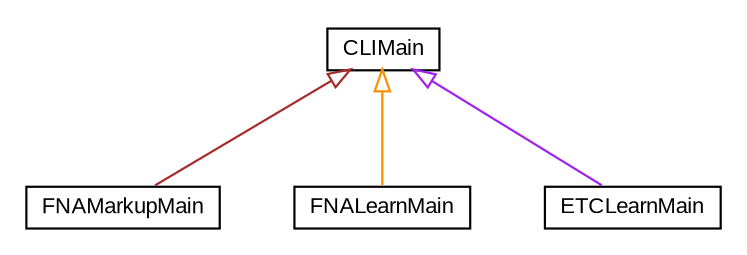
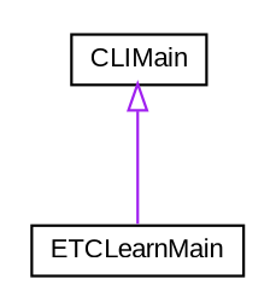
  digraph {
    nodesep=0.25
    ranksep=0.5
    node [fontcolor=black fontname=arial fontsize=10.0 shape=plaintext]
    edge [arrowtail=empty dir=back fontname=arial fontsize=10 headport=p labelfontname=arial labelfontsize=10 tailport=p]
-   n1 [label=<<table title="edu.arizona.biosemantics.semanticmarkup.FNAMarkupMain" border="0" cellborder="1" cellspacing="0" cellpadding="2" port="p" href="./FNAMarkupMain.html"> 		<tr><td><table border="0" cellspacing="0" cellpadding="1"> <tr><td align="center" balign="center"> FNAMarkupMain </td></tr> 		</table></td></tr> 		</table>>]
-   n2 [label=<<table title="edu.arizona.biosemantics.semanticmarkup.FNALearnMain" border="0" cellborder="1" cellspacing="0" cellpadding="2" port="p" href="./FNALearnMain.html"> 		<tr><td><table border="0" cellspacing="0" cellpadding="1"> <tr><td align="center" balign="center"> FNALearnMain </td></tr> 		</table></td></tr> 		</table>>]
    n3 [label=<<table title="edu.arizona.biosemantics.semanticmarkup.ETCLearnMain" border="0" cellborder="1" cellspacing="0" cellpadding="2" port="p" href="./ETCLearnMain.html"> 		<tr><td><table border="0" cellspacing="0" cellpadding="1"> <tr><td align="center" balign="center"> ETCLearnMain </td></tr> 		</table></td></tr> 		</table>>]
    n4 [label=<<table title="edu.arizona.biosemantics.semanticmarkup.CLIMain" border="0" cellborder="1" cellspacing="0" cellpadding="2" port="p" href="./CLIMain.html"> 		<tr><td><table border="0" cellspacing="0" cellpadding="1"> <tr><td align="center" balign="center"> CLIMain </td></tr> 		</table></td></tr> 		</table>>]
-   n4 -> n1 [color=brown]
-   n4 -> n2 [color=darkorange]
    n4 -> n3 [color=purple]
  }
